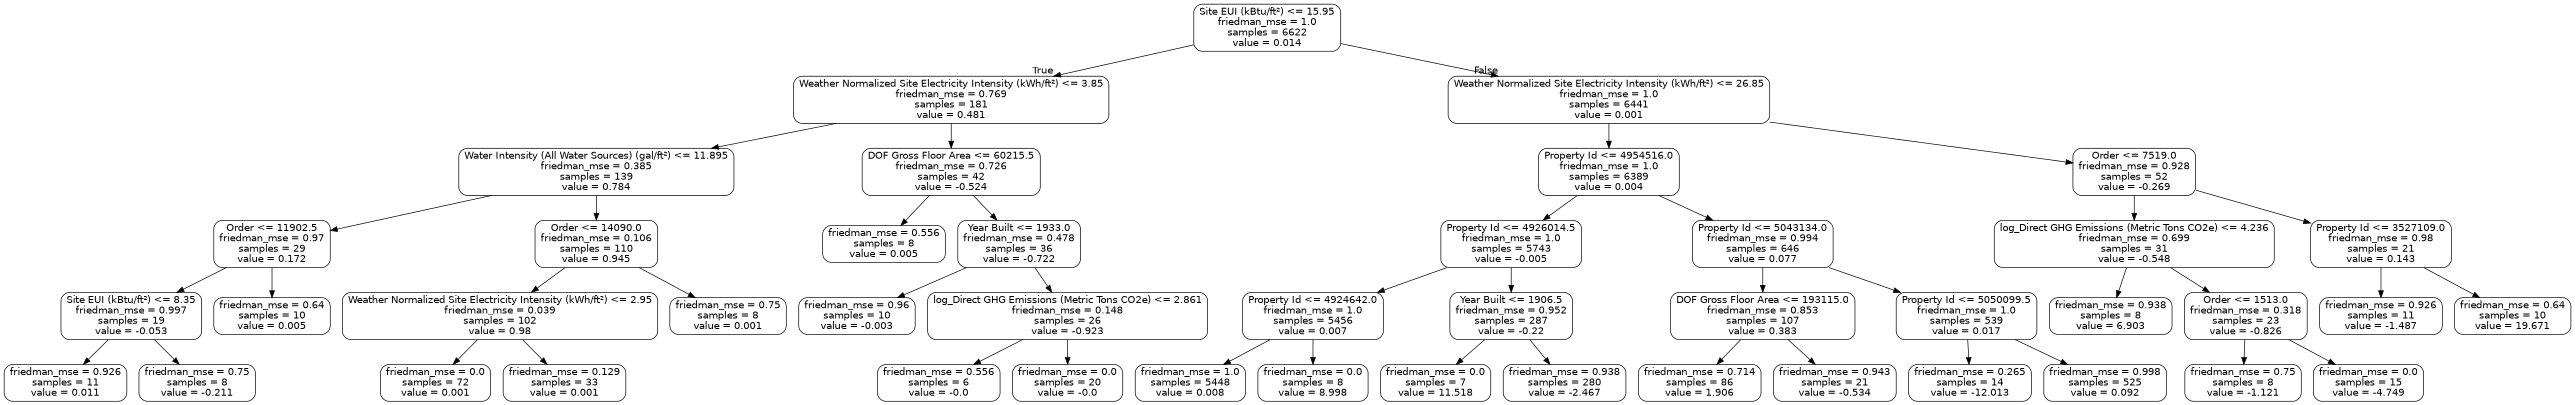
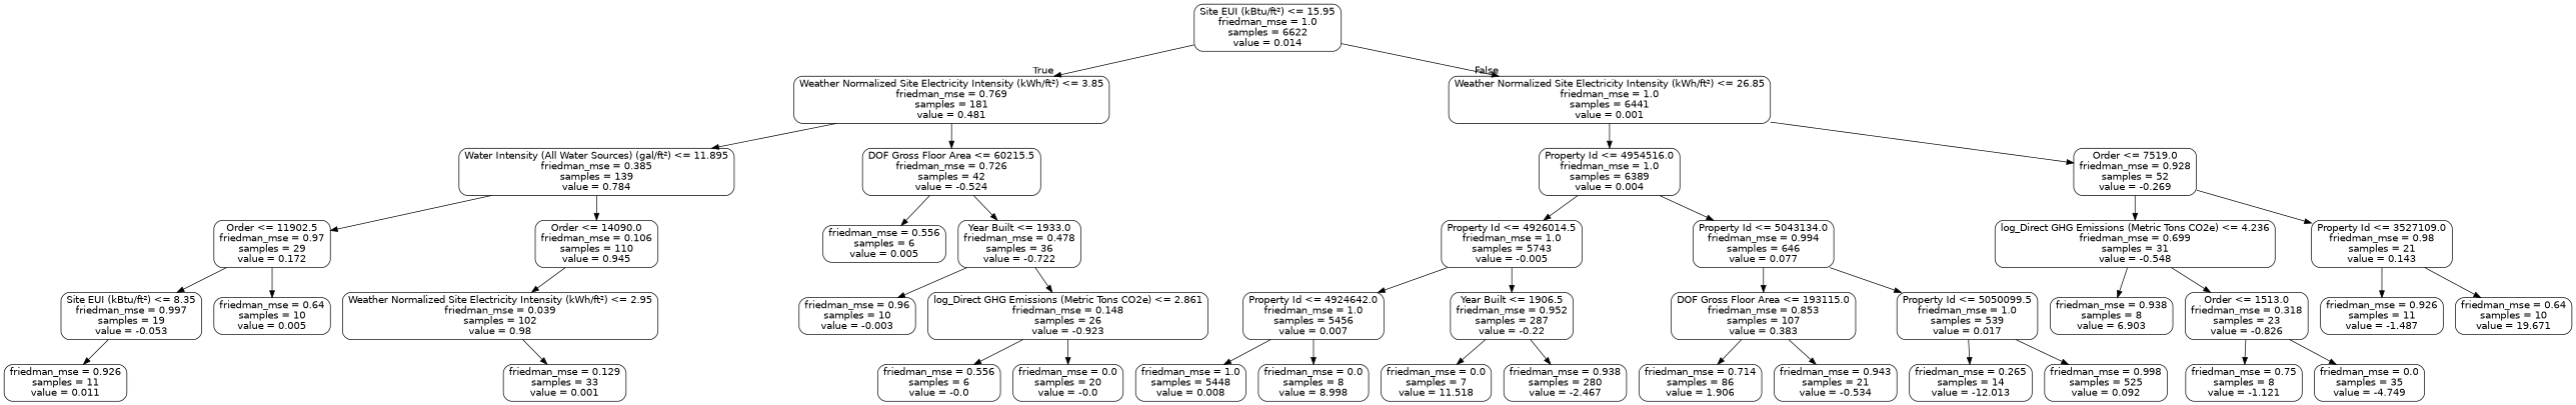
  digraph {
    node [color=black fontname=helvetica shape=box style=rounded]
    edge [fontname=helvetica]
    n1 [label="Site EUI (kBtu/ft²) <= 15.95\nfriedman_mse = 1.0\nsamples = 6622\nvalue = 0.014"]
    n2 [label="Weather Normalized Site Electricity Intensity (kWh/ft²) <= 3.85\nfriedman_mse = 0.769\nsamples = 181\nvalue = 0.481"]
    n3 [label="Weather Normalized Site Electricity Intensity (kWh/ft²) <= 26.85\nfriedman_mse = 1.0\nsamples = 6441\nvalue = 0.001"]
    n4 [label="Water Intensity (All Water Sources) (gal/ft²) <= 11.895\nfriedman_mse = 0.385\nsamples = 139\nvalue = 0.784"]
    n5 [label="DOF Gross Floor Area <= 60215.5\nfriedman_mse = 0.726\nsamples = 42\nvalue = -0.524"]
    n6 [label="Property Id <= 4954516.0\nfriedman_mse = 1.0\nsamples = 6389\nvalue = 0.004"]
    n7 [label="Order <= 7519.0\nfriedman_mse = 0.928\nsamples = 52\nvalue = -0.269"]
    n8 [label="Order <= 11902.5\nfriedman_mse = 0.97\nsamples = 29\nvalue = 0.172"]
    n9 [label="Order <= 14090.0\nfriedman_mse = 0.106\nsamples = 110\nvalue = 0.945"]
-   n10 [label="friedman_mse = 0.556\nsamples = 8\nvalue = 0.005"]
+   n10 [label="friedman_mse = 0.556\nsamples = 6\nvalue = 0.005"]
    n11 [label="Year Built <= 1933.0\nfriedman_mse = 0.478\nsamples = 36\nvalue = -0.722"]
    n12 [label="Site EUI (kBtu/ft²) <= 8.35\nfriedman_mse = 0.997\nsamples = 19\nvalue = -0.053"]
    n13 [label="friedman_mse = 0.64\nsamples = 10\nvalue = 0.005"]
    n14 [label="Weather Normalized Site Electricity Intensity (kWh/ft²) <= 2.95\nfriedman_mse = 0.039\nsamples = 102\nvalue = 0.98"]
-   n15 [label="friedman_mse = 0.75\nsamples = 8\nvalue = 0.001"]
    n16 [label="friedman_mse = 0.926\nsamples = 11\nvalue = 0.011"]
-   n17 [label="friedman_mse = 0.75\nsamples = 8\nvalue = -0.211"]
-   n18 [label="friedman_mse = 0.0\nsamples = 72\nvalue = 0.001"]
    n19 [label="friedman_mse = 0.129\nsamples = 33\nvalue = 0.001"]
    n20 [label="friedman_mse = 0.96\nsamples = 10\nvalue = -0.003"]
    n21 [label="log_Direct GHG Emissions (Metric Tons CO2e) <= 2.861\nfriedman_mse = 0.148\nsamples = 26\nvalue = -0.923"]
    n22 [label="friedman_mse = 0.556\nsamples = 6\nvalue = -0.0"]
    n23 [label="friedman_mse = 0.0\nsamples = 20\nvalue = -0.0"]
    n24 [label="Property Id <= 4926014.5\nfriedman_mse = 1.0\nsamples = 5743\nvalue = -0.005"]
    n25 [label="Property Id <= 5043134.0\nfriedman_mse = 0.994\nsamples = 646\nvalue = 0.077"]
    n26 [label="log_Direct GHG Emissions (Metric Tons CO2e) <= 4.236\nfriedman_mse = 0.699\nsamples = 31\nvalue = -0.548"]
    n27 [label="Property Id <= 3527109.0\nfriedman_mse = 0.98\nsamples = 21\nvalue = 0.143"]
    n28 [label="Property Id <= 4924642.0\nfriedman_mse = 1.0\nsamples = 5456\nvalue = 0.007"]
    n29 [label="Year Built <= 1906.5\nfriedman_mse = 0.952\nsamples = 287\nvalue = -0.22"]
    n30 [label="DOF Gross Floor Area <= 193115.0\nfriedman_mse = 0.853\nsamples = 107\nvalue = 0.383"]
    n31 [label="Property Id <= 5050099.5\nfriedman_mse = 1.0\nsamples = 539\nvalue = 0.017"]
    n32 [label="friedman_mse = 1.0\nsamples = 5448\nvalue = 0.008"]
    n33 [label="friedman_mse = 0.0\nsamples = 8\nvalue = 8.998"]
    n34 [label="friedman_mse = 0.0\nsamples = 7\nvalue = 11.518"]
    n35 [label="friedman_mse = 0.938\nsamples = 280\nvalue = -2.467"]
    n36 [label="friedman_mse = 0.714\nsamples = 86\nvalue = 1.906"]
    n37 [label="friedman_mse = 0.943\nsamples = 21\nvalue = -0.534"]
    n38 [label="friedman_mse = 0.265\nsamples = 14\nvalue = -12.013"]
    n39 [label="friedman_mse = 0.998\nsamples = 525\nvalue = 0.092"]
    n40 [label="friedman_mse = 0.938\nsamples = 8\nvalue = 6.903"]
    n41 [label="Order <= 1513.0\nfriedman_mse = 0.318\nsamples = 23\nvalue = -0.826"]
    n42 [label="friedman_mse = 0.926\nsamples = 11\nvalue = -1.487"]
    n43 [label="friedman_mse = 0.64\nsamples = 10\nvalue = 19.671"]
    n44 [label="friedman_mse = 0.75\nsamples = 8\nvalue = -1.121"]
-   n45 [label="friedman_mse = 0.0\nsamples = 15\nvalue = -4.749"]
+   n45 [label="friedman_mse = 0.0\nsamples = 35\nvalue = -4.749"]
    n1 -> n2 [headlabel=True labelangle=45 labeldistance=2.5]
    n1 -> n3 [headlabel=False labelangle=-45 labeldistance=2.5]
    n2 -> n4
    n2 -> n5
    n3 -> n6
    n3 -> n7
    n4 -> n8
    n4 -> n9
    n5 -> n10
    n5 -> n11
    n6 -> n24
    n6 -> n25
    n7 -> n26
    n7 -> n27
    n8 -> n12
    n8 -> n13
    n9 -> n14
-   n9 -> n15
    n11 -> n20
    n11 -> n21
    n12 -> n16
-   n12 -> n17
-   n14 -> n18
    n14 -> n19
    n21 -> n22
    n21 -> n23
    n24 -> n28
    n24 -> n29
    n25 -> n30
    n25 -> n31
    n26 -> n40
    n26 -> n41
    n27 -> n42
    n27 -> n43
    n28 -> n32
    n28 -> n33
    n29 -> n34
    n29 -> n35
    n30 -> n36
    n30 -> n37
    n31 -> n38
    n31 -> n39
    n41 -> n44
    n41 -> n45
  }
